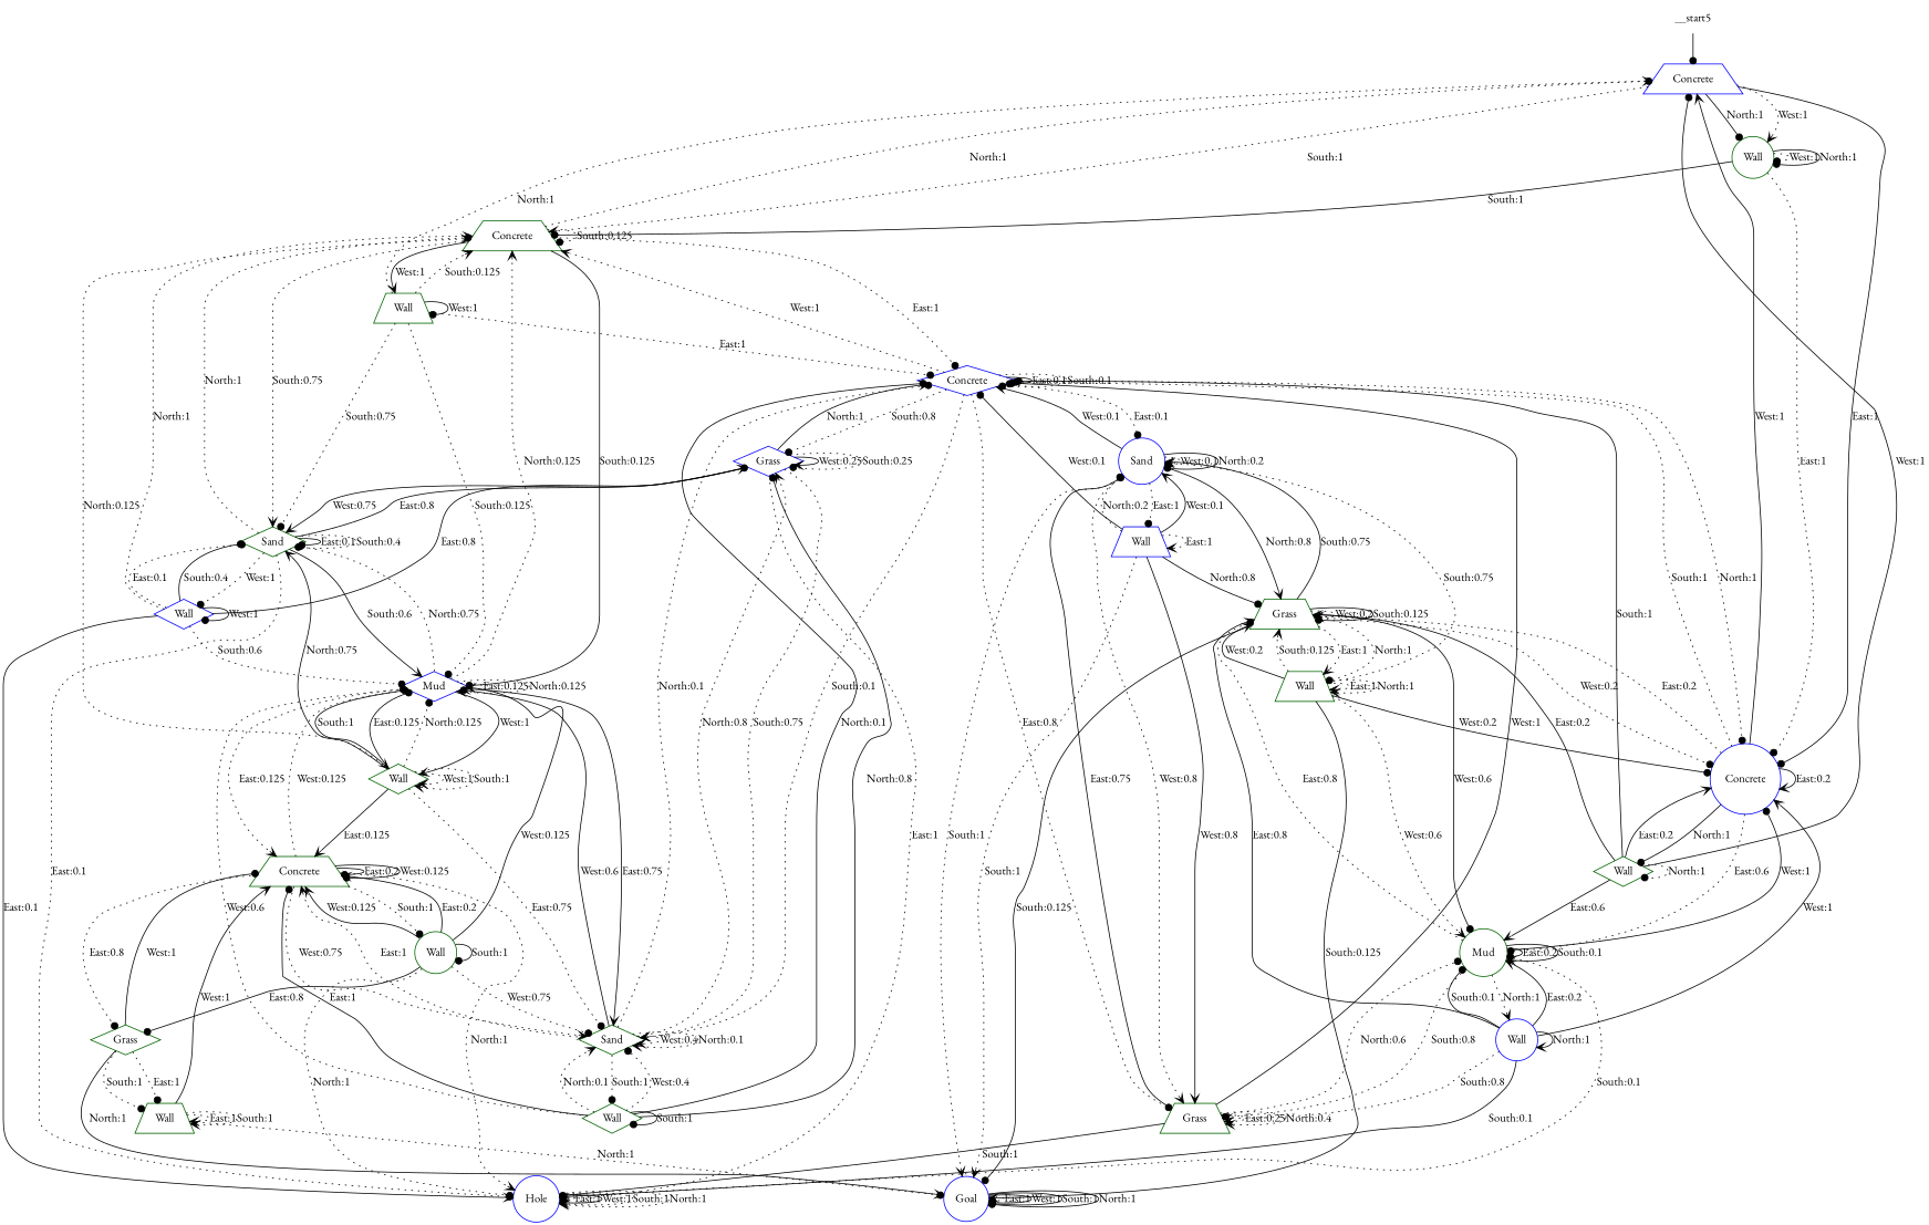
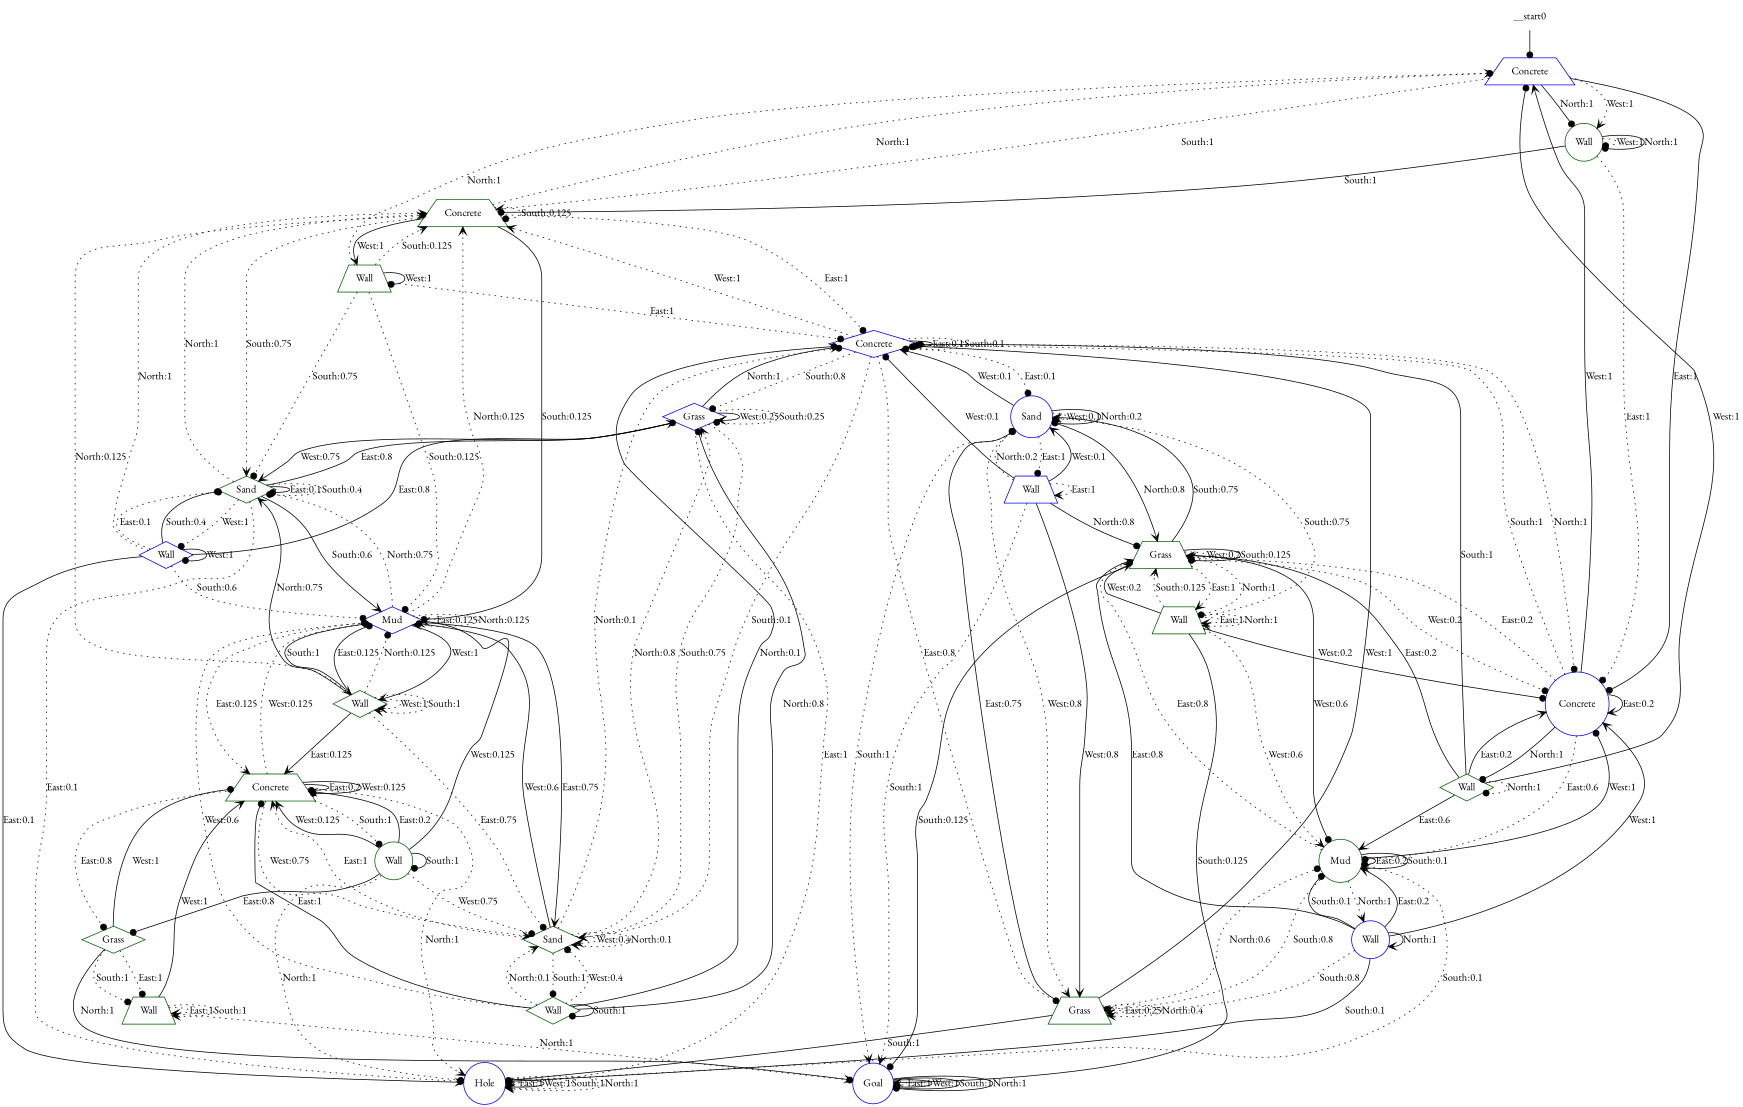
  digraph {
    fontname="EB Garamond"
    node [shape=diamond color=darkgreen fontname="EB Garamond"]
    edge [style=dotted arrowhead=dot fontname="EB Garamond"]
-   __start0 [shape=none color=blue label=__start5]
+   __start0 [shape=none color=blue]
    n2 [label=Concrete shape=trapezium color=blue]
    n3 [label=Wall shape=circle]
    n4 [label=Concrete shape=trapezium]
    n5 [label=Concrete shape=circle color=blue]
    n6 [label=Wall shape=trapezium]
    n7 [label=Sand]
    n8 [label=Mud color=blue]
    n9 [label=Concrete color=blue]
    n10 [label=Wall color=blue]
    n11 [label=Grass color=blue]
    n12 [label=Hole shape=circle color=blue]
    n13 [label=Wall]
    n14 [label=Sand]
    n15 [label=Concrete shape=trapezium]
    n16 [label=Wall]
    n17 [label=Mud shape=circle]
    n18 [label=Grass shape=trapezium]
    n19 [label=Grass shape=trapezium]
    n20 [label=Sand shape=circle color=blue]
    n21 [label=Wall]
    n22 [label=Wall shape=circle color=blue]
    n23 [label=Wall shape=circle]
    n24 [label=Grass]
    n25 [label=Wall shape=trapezium]
    n26 [label=Goal shape=circle color=blue]
    n27 [label=Wall shape=trapezium color=blue]
    n28 [label=Wall shape=trapezium]
    __start0 -> n2 [style=solid]
    n2 -> n3 [label="West:1" arrowhead=vee]
    n2 -> n3 [label="North:1" style=solid]
    n2 -> n4 [label="South:1" arrowhead=vee]
    n2 -> n5 [label="East:1" style=solid]
    n3 -> n3 [label="West:1"]
    n3 -> n3 [label="North:1" style=solid]
    n3 -> n4 [label="South:1" style=solid]
    n3 -> n5 [label="East:1"]
    n4 -> n2 [label="North:1"]
    n4 -> n4 [label="South:0.125"]
    n4 -> n6 [label="West:1" style=solid arrowhead=vee]
    n4 -> n7 [label="South:0.75" arrowhead=vee]
    n4 -> n8 [label="South:0.125" style=solid]
    n4 -> n9 [label="East:1"]
    n5 -> n2 [label="West:1" style=solid arrowhead=vee]
    n5 -> n5 [label="East:0.2" style=solid arrowhead=vee]
    n5 -> n9 [label="South:1"]
    n5 -> n16 [label="North:1" style=solid]
    n5 -> n17 [label="East:0.6"]
    n5 -> n18 [label="East:0.2" arrowhead=vee]
    n6 -> n2 [label="North:1" arrowhead=vee]
    n6 -> n4 [label="South:0.125" arrowhead=vee]
    n6 -> n6 [label="West:1" style=solid]
    n6 -> n7 [label="South:0.75"]
    n6 -> n8 [label="South:0.125"]
    n6 -> n9 [label="East:1"]
    n7 -> n4 [label="North:1"]
    n7 -> n7 [label="East:0.1" style=solid]
    n7 -> n7 [label="South:0.4"]
    n7 -> n8 [label="South:0.6" style=solid arrowhead=vee]
    n7 -> n10 [label="West:1"]
    n7 -> n11 [label="East:0.8" style=solid]
    n7 -> n12 [label="East:0.1"]
    n8 -> n4 [label="North:0.125" arrowhead=vee]
    n8 -> n7 [label="North:0.75"]
    n8 -> n8 [label="East:0.125" arrowhead=vee]
    n8 -> n8 [label="North:0.125" arrowhead=vee]
    n8 -> n13 [label="West:1" style=solid arrowhead=vee]
    n8 -> n13 [label="South:1" style=solid arrowhead=vee]
    n8 -> n14 [label="East:0.75" style=solid arrowhead=vee]
    n8 -> n15 [label="East:0.125" arrowhead=vee]
    n9 -> n4 [label="West:1" arrowhead=vee]
    n9 -> n5 [label="North:1"]
    n9 -> n9 [label="East:0.1" style=solid]
    n9 -> n9 [label="South:0.1"]
    n9 -> n11 [label="South:0.8"]
    n9 -> n14 [label="South:0.1" arrowhead=vee]
    n9 -> n19 [label="East:0.8"]
    n9 -> n20 [label="East:0.1"]
    n10 -> n4 [label="North:1" arrowhead=vee]
    n10 -> n7 [label="East:0.1"]
    n10 -> n7 [label="South:0.4" style=solid]
    n10 -> n8 [label="South:0.6"]
    n10 -> n10 [label="West:1" style=solid]
    n10 -> n11 [label="East:0.8" style=solid arrowhead=vee]
    n10 -> n12 [label="East:0.1" style=solid arrowhead=vee]
    n11 -> n7 [label="West:0.75" style=solid arrowhead=vee]
    n11 -> n9 [label="North:1" style=solid arrowhead=vee]
    n11 -> n11 [label="West:0.25" style=solid arrowhead=vee]
    n11 -> n11 [label="South:0.25"]
    n11 -> n12 [label="East:1" arrowhead=vee]
    n11 -> n14 [label="South:0.75" arrowhead=vee]
    n12 -> n12 [label="East:1"]
    n12 -> n12 [label="West:1" style=solid arrowhead=vee]
    n12 -> n12 [label="South:1" arrowhead=vee]
    n12 -> n12 [label="North:1" arrowhead=vee]
    n13 -> n4 [label="North:0.125" arrowhead=vee]
    n13 -> n7 [label="North:0.75" style=solid arrowhead=vee]
    n13 -> n8 [label="East:0.125" style=solid]
    n13 -> n8 [label="North:0.125"]
    n13 -> n13 [label="West:1" arrowhead=vee]
    n13 -> n13 [label="South:1" arrowhead=vee]
    n13 -> n14 [label="East:0.75"]
    n13 -> n15 [label="East:0.125" style=solid arrowhead=vee]
    n14 -> n8 [label="West:0.6" style=solid]
    n14 -> n9 [label="North:0.1"]
    n14 -> n11 [label="North:0.8" arrowhead=vee]
    n14 -> n14 [label="West:0.4" arrowhead=vee]
    n14 -> n14 [label="North:0.1" arrowhead=vee]
    n14 -> n15 [label="East:1" arrowhead=vee]
    n14 -> n21 [label="South:1"]
    n15 -> n8 [label="West:0.125"]
    n15 -> n12 [label="North:1" arrowhead=vee]
    n15 -> n14 [label="West:0.75" arrowhead=vee]
    n15 -> n15 [label="East:0.2" style=solid]
    n15 -> n15 [label="West:0.125" style=solid]
    n15 -> n23 [label="South:1"]
    n15 -> n24 [label="East:0.8"]
    n16 -> n2 [label="West:1" style=solid]
    n16 -> n5 [label="East:0.2" style=solid arrowhead=vee]
    n16 -> n9 [label="South:1" style=solid]
    n16 -> n16 [label="North:1"]
    n16 -> n17 [label="East:0.6" style=solid arrowhead=vee]
    n16 -> n18 [label="East:0.2" style=solid arrowhead=vee]
    n17 -> n5 [label="West:1" style=solid]
    n17 -> n12 [label="South:0.1"]
    n17 -> n17 [label="East:0.2" style=solid]
    n17 -> n17 [label="South:0.1" style=solid arrowhead=vee]
    n17 -> n18 [label="East:0.8"]
    n17 -> n19 [label="South:0.8"]
    n17 -> n22 [label="North:1" arrowhead=vee]
    n18 -> n5 [label="West:0.2"]
    n18 -> n17 [label="West:0.6" style=solid]
    n18 -> n18 [label="West:0.2" arrowhead=vee]
    n18 -> n18 [label="South:0.125" style=solid]
    n18 -> n20 [label="South:0.75" style=solid arrowhead=vee]
    n18 -> n25 [label="East:1" arrowhead=vee]
    n18 -> n25 [label="North:1"]
    n18 -> n26 [label="South:0.125" style=solid]
    n19 -> n9 [label="West:1" style=solid]
    n19 -> n12 [label="South:1" style=solid]
    n19 -> n17 [label="North:0.6"]
    n19 -> n19 [label="East:0.25" arrowhead=vee]
    n19 -> n19 [label="North:0.4" arrowhead=vee]
    n19 -> n20 [label="East:0.75" style=solid]
    n20 -> n9 [label="West:0.1" style=solid arrowhead=vee]
    n20 -> n18 [label="North:0.8" style=solid arrowhead=vee]
    n20 -> n19 [label="West:0.8" arrowhead=vee]
    n20 -> n20 [label="West:0.1"]
    n20 -> n20 [label="North:0.2" style=solid]
    n20 -> n26 [label="South:1" arrowhead=vee]
    n20 -> n27 [label="East:1"]
    n21 -> n8 [label="West:0.6"]
    n21 -> n9 [label="North:0.1" style=solid]
    n21 -> n11 [label="North:0.8" style=solid]
    n21 -> n14 [label="West:0.4"]
    n21 -> n14 [label="North:0.1" arrowhead=vee]
    n21 -> n15 [label="East:1" style=solid]
    n21 -> n21 [label="South:1" style=solid]
    n22 -> n5 [label="West:1" style=solid arrowhead=vee]
    n22 -> n12 [label="South:0.1" style=solid]
    n22 -> n17 [label="East:0.2" style=solid arrowhead=vee]
    n22 -> n17 [label="South:0.1" style=solid]
    n22 -> n18 [label="East:0.8" style=solid arrowhead=vee]
    n22 -> n19 [label="South:0.8" arrowhead=vee]
    n22 -> n22 [label="North:1" style=solid arrowhead=vee]
    n23 -> n8 [label="West:0.125" style=solid arrowhead=vee]
    n23 -> n12 [label="North:1"]
    n23 -> n14 [label="West:0.75"]
    n23 -> n15 [label="East:0.2" style=solid arrowhead=vee]
    n23 -> n15 [label="West:0.125" style=solid arrowhead=vee]
    n23 -> n23 [label="South:1" style=solid]
    n23 -> n24 [label="East:0.8" style=solid]
    n24 -> n15 [label="West:1" style=solid]
    n24 -> n26 [label="North:1" style=solid arrowhead=vee]
    n24 -> n28 [label="East:1"]
    n24 -> n28 [label="South:1"]
    n25 -> n5 [label="West:0.2" style=solid]
    n25 -> n17 [label="West:0.6" arrowhead=vee]
    n25 -> n18 [label="West:0.2" style=solid arrowhead=vee]
    n25 -> n18 [label="South:0.125" arrowhead=vee]
    n25 -> n20 [label="South:0.75" arrowhead=vee]
    n25 -> n25 [label="East:1" arrowhead=vee]
    n25 -> n25 [label="North:1" arrowhead=vee]
    n25 -> n26 [label="South:0.125" style=solid arrowhead=vee]
    n26 -> n26 [label="East:1"]
    n26 -> n26 [label="West:1" style=solid]
    n26 -> n26 [label="South:1" style=solid]
    n26 -> n26 [label="North:1" style=solid]
    n27 -> n9 [label="West:0.1" style=solid]
    n27 -> n18 [label="North:0.8" style=solid]
    n27 -> n19 [label="West:0.8" style=solid arrowhead=vee]
    n27 -> n20 [label="West:0.1" style=solid arrowhead=vee]
    n27 -> n20 [label="North:0.2"]
    n27 -> n26 [label="South:1" arrowhead=vee]
    n27 -> n27 [label="East:1" arrowhead=vee]
    n28 -> n15 [label="West:1" style=solid arrowhead=vee]
    n28 -> n26 [label="North:1"]
    n28 -> n28 [label="East:1" arrowhead=vee]
    n28 -> n28 [label="South:1" arrowhead=vee]
  }
